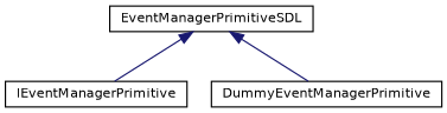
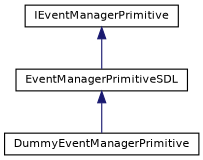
  digraph {
    rankdir=TB
    node [color=black fillcolor=white fontname=Helvetica fontsize=10 shape=record style=filled]
    edge [color=midnightblue dir=back fontname=Helvetica fontsize=10 labelfontname=Helvetica labelfontsize=10 style=solid]
    n1 [height=0.2 label=IEventManagerPrimitive width=0.4]
    n2 [height=0.2 label=EventManagerPrimitiveSDL width=0.4]
    n3 [height=0.2 label=DummyEventManagerPrimitive width=0.4]
-   n2 -> n1
+   n1 -> n2
    n2 -> n3
  }
